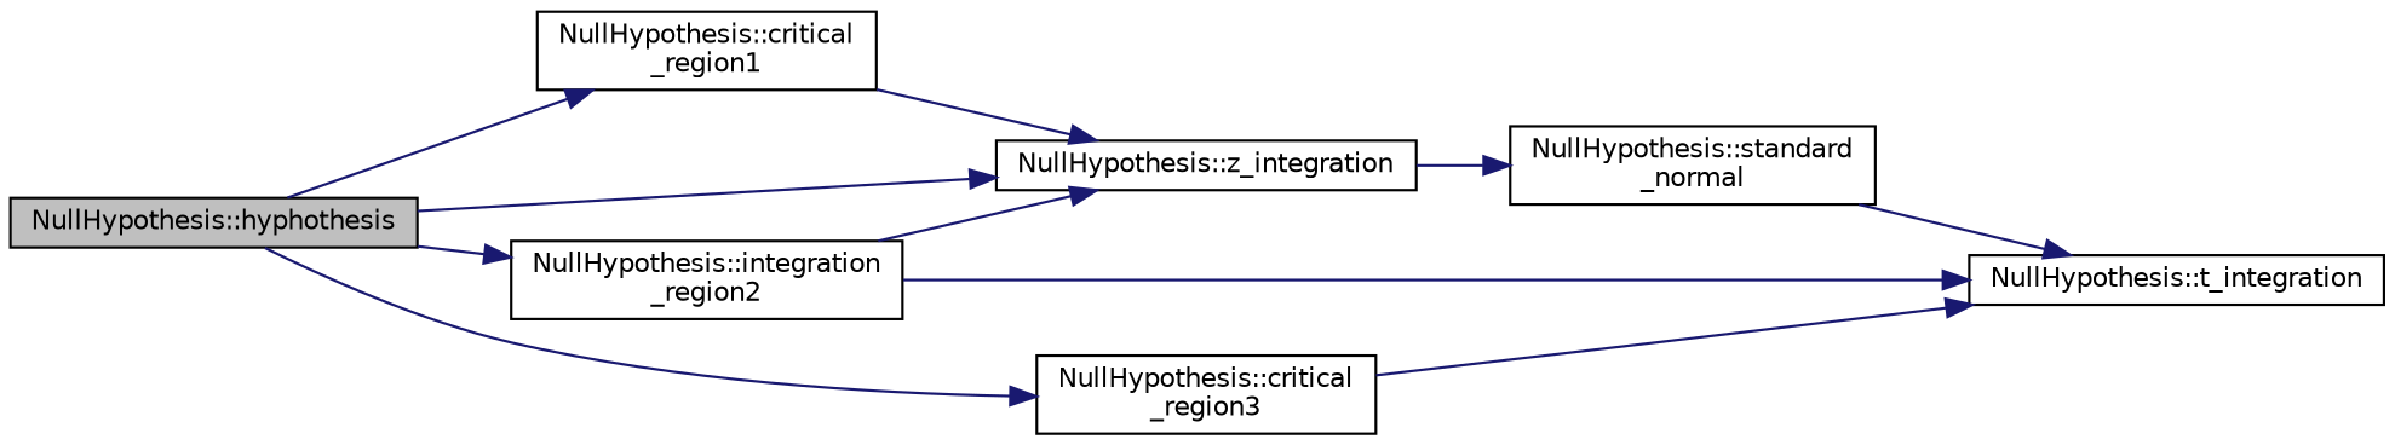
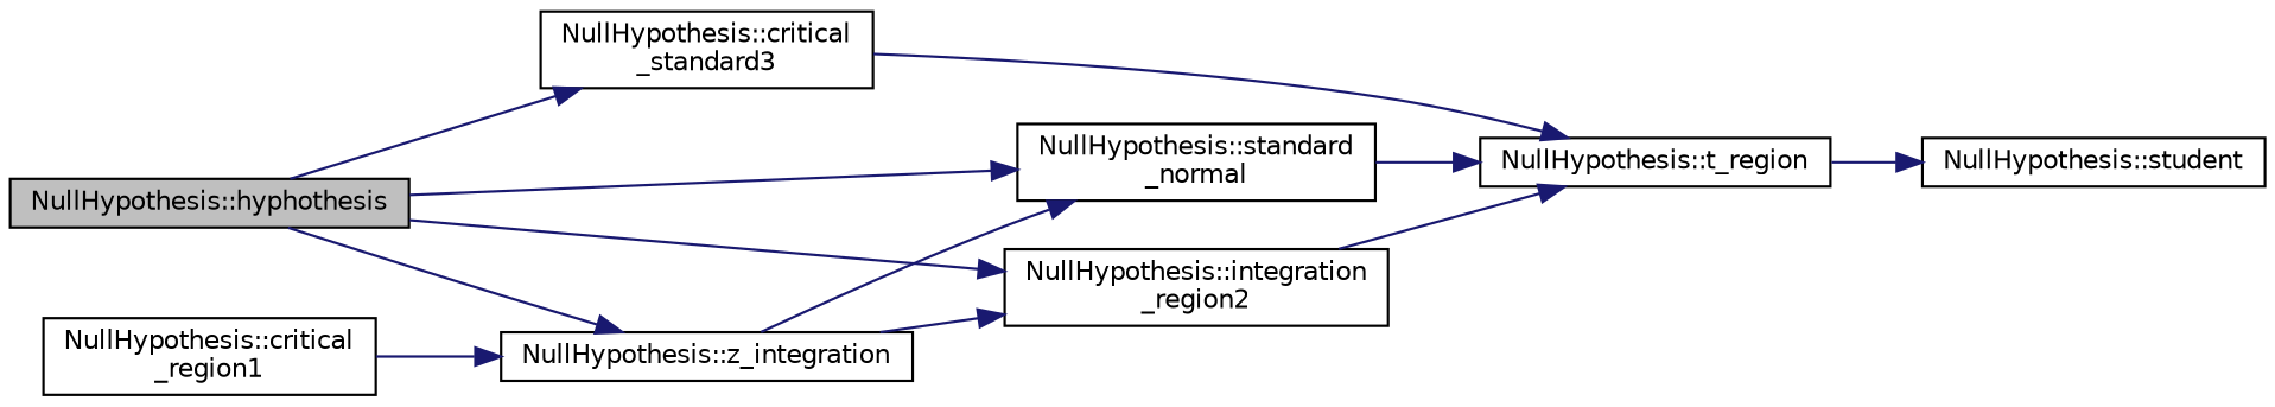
  digraph {
    rankdir=LR
    node [color=black fillcolor=white fontname=Helvetica fontsize=10 shape=record style=filled]
    edge [color=midnightblue fontname=Helvetica fontsize=10 labelfontname=Helvetica labelfontsize=10 style=solid]
    n1 [fillcolor=grey75 fontcolor=black height=0.2 label="NullHypothesis::hyphothesis" width=0.4]
    n2 [height=0.2 label="NullHypothesis::critical\l_region1" width=0.4]
    n3 [height=0.2 label="NullHypothesis::integration\l_region2" width=0.4]
-   n4 [height=0.2 label="NullHypothesis::critical\l_region3" width=0.4]
+   n4 [height=0.2 label="NullHypothesis::critical\l_standard3" width=0.4]
    n5 [height=0.2 label="NullHypothesis::z_integration" width=0.4]
-   n6 [height=0.2 label="NullHypothesis::t_integration" width=0.4]
+   n6 [height=0.2 label="NullHypothesis::t_region" width=0.4]
+   n7 [height=0.2 label="NullHypothesis::student" width=0.4]
    n8 [height=0.2 label="NullHypothesis::standard\l_normal" width=0.4]
-   n1 -> n2
+   n1 -> n8
    n1 -> n3
    n1 -> n4
    n1 -> n5
    n2 -> n5
-   n3 -> n5
+   n5 -> n3
    n3 -> n6
    n4 -> n6
    n5 -> n8
+   n6 -> n7
    n8 -> n6
  }
